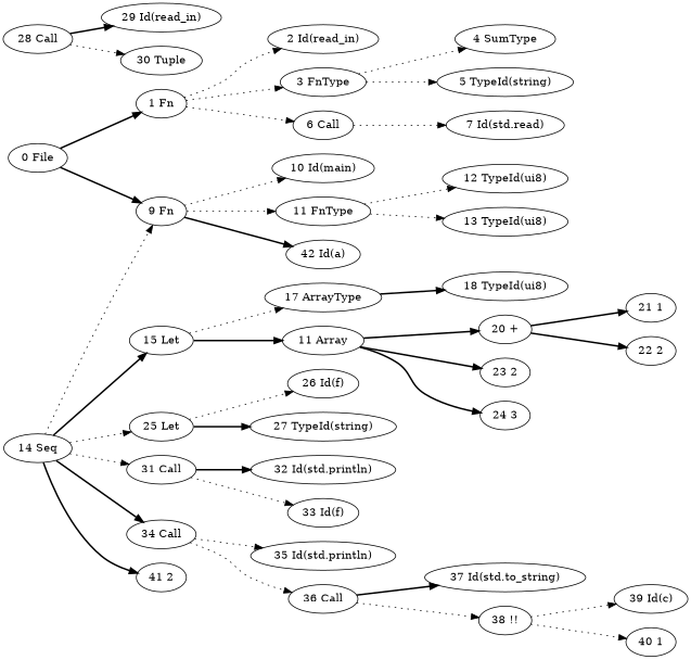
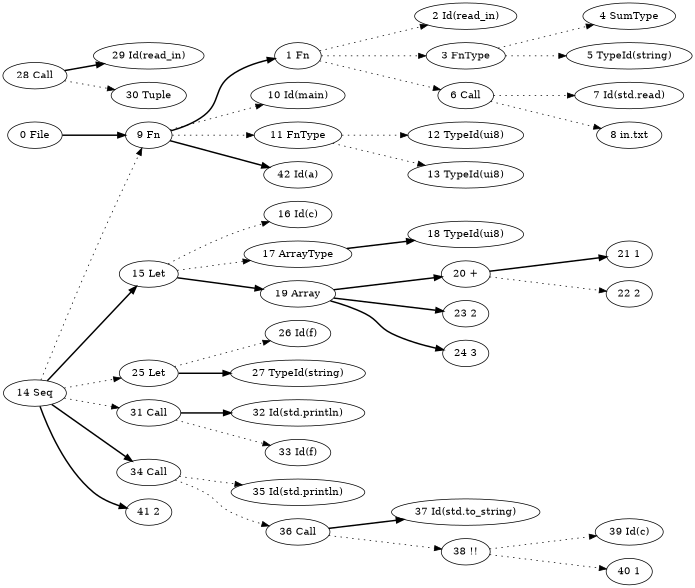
  digraph {
    rankdir=LR
    edge [style=dotted]
    "0 File"
    "1 Fn"
    "9 Fn"
    "2 Id(read_in)"
    "3 FnType"
    "6 Call"
    "10 Id(main)"
    "11 FnType"
    "42 Id(a)"
    "4 SumType"
    "5 TypeId(string)"
    "7 Id(std.read)"
+   "8 in.txt"
    "12 TypeId(ui8)"
    "13 TypeId(ui8)"
    "14 Seq"
    "15 Let"
    "25 Let"
    "31 Call"
    "34 Call"
    "41 2"
+   "16 Id(c)"
    "17 ArrayType"
-   "19 Array" [label="11 Array"]
+   "19 Array"
    "26 Id(f)"
    "27 TypeId(string)"
    "32 Id(std.println)"
    "33 Id(f)"
    "35 Id(std.println)"
    "36 Call"
    "18 TypeId(ui8)"
    "20 +"
    "23 2"
    "24 3"
    "28 Call"
    "29 Id(read_in)"
    "30 Tuple"
    "37 Id(std.to_string)"
    "38 !!"
    "21 1"
    "22 2"
    "39 Id(c)"
    "40 1"
-   "0 File" -> "1 Fn" [style=bold]
+   "9 Fn" -> "1 Fn" [style=bold]
    "0 File" -> "9 Fn" [style=bold]
    "1 Fn" -> "2 Id(read_in)"
    "1 Fn" -> "3 FnType"
    "1 Fn" -> "6 Call"
    "9 Fn" -> "10 Id(main)"
    "9 Fn" -> "11 FnType"
    "9 Fn" -> "42 Id(a)" [style=bold]
    "3 FnType" -> "4 SumType"
    "3 FnType" -> "5 TypeId(string)"
    "6 Call" -> "7 Id(std.read)"
+   "6 Call" -> "8 in.txt"
    "11 FnType" -> "12 TypeId(ui8)"
    "11 FnType" -> "13 TypeId(ui8)"
    "14 Seq" -> "9 Fn"
    "14 Seq" -> "15 Let" [style=bold]
    "14 Seq" -> "25 Let"
    "14 Seq" -> "31 Call"
    "14 Seq" -> "34 Call" [style=bold]
    "14 Seq" -> "41 2" [style=bold]
+   "15 Let" -> "16 Id(c)"
    "15 Let" -> "17 ArrayType"
    "15 Let" -> "19 Array" [style=bold]
    "25 Let" -> "26 Id(f)"
    "25 Let" -> "27 TypeId(string)" [style=bold]
    "31 Call" -> "32 Id(std.println)" [style=bold]
    "31 Call" -> "33 Id(f)"
    "34 Call" -> "35 Id(std.println)"
    "34 Call" -> "36 Call"
    "17 ArrayType" -> "18 TypeId(ui8)" [style=bold]
    "19 Array" -> "20 +" [style=bold]
    "19 Array" -> "23 2" [style=bold]
    "19 Array" -> "24 3" [style=bold]
    "36 Call" -> "37 Id(std.to_string)" [style=bold]
    "36 Call" -> "38 !!"
    "20 +" -> "21 1" [style=bold]
-   "20 +" -> "22 2" [style=bold]
+   "20 +" -> "22 2"
    "28 Call" -> "29 Id(read_in)" [style=bold]
    "28 Call" -> "30 Tuple"
    "38 !!" -> "39 Id(c)"
    "38 !!" -> "40 1"
  }
